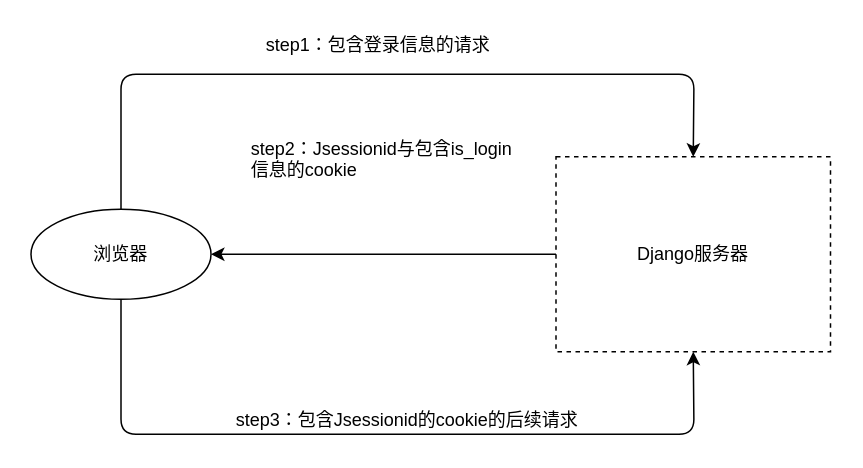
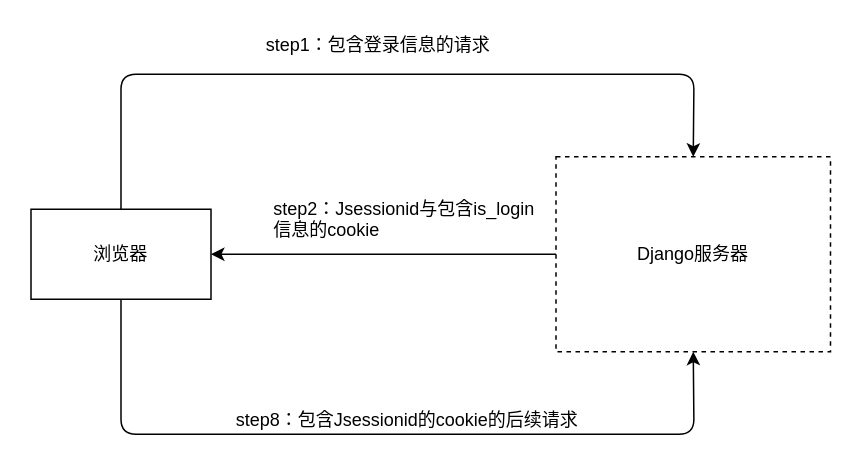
  <mxCell id="0" />
  <mxCell id="1" parent="0" />
- <mxCell id="2" value="浏览器" style="ellipse;whiteSpace=wrap;html=1;" vertex="1" parent="1"><mxGeometry x="20" y="139" width="120" height="60" as="geometry" /></mxCell>
+ <mxCell id="2" value="浏览器" style="rounded=0;whiteSpace=wrap;html=1;" vertex="1" parent="1"><mxGeometry x="20" y="139" width="120" height="60" as="geometry" /></mxCell>
  <mxCell id="3" value="Django服务器" style="rounded=0;whiteSpace=wrap;html=1;dashed=1;" vertex="1" parent="1"><mxGeometry x="370" y="104" width="183" height="130" as="geometry" /></mxCell>
  <mxCell id="4" value="" style="endArrow=classic;html=1;entryX=0.5;entryY=0;entryDx=0;entryDy=0;exitX=0.5;exitY=0;exitDx=0;exitDy=0;" edge="1" parent="1" source="2" target="3"><mxGeometry width="50" height="50" relative="1" as="geometry"><mxPoint x="20" y="309" as="sourcePoint" /><mxPoint x="70" y="259" as="targetPoint" /><Array as="points"><mxPoint x="80" y="49" /><mxPoint x="462" y="49" /></Array></mxGeometry></mxCell>
  <mxCell id="5" value="" style="endArrow=classic;html=1;exitX=0;exitY=0.5;exitDx=0;exitDy=0;entryX=1;entryY=0.5;entryDx=0;entryDy=0;" edge="1" parent="1" source="3" target="2"><mxGeometry width="50" height="50" relative="1" as="geometry"><mxPoint x="150" y="199" as="sourcePoint" /><mxPoint x="200" y="149" as="targetPoint" /></mxGeometry></mxCell>
  <mxCell id="6" value="" style="endArrow=classic;html=1;exitX=0.5;exitY=1;exitDx=0;exitDy=0;entryX=0.5;entryY=1;entryDx=0;entryDy=0;" edge="1" parent="1" source="2" target="3"><mxGeometry width="50" height="50" relative="1" as="geometry"><mxPoint x="70" y="249" as="sourcePoint" /><mxPoint x="120" y="199" as="targetPoint" /><Array as="points"><mxPoint x="80" y="289" /><mxPoint x="462" y="289" /></Array></mxGeometry></mxCell>
  <mxCell id="7" value="step1：包含登录信息的请求" style="text;html=1;resizable=0;points=[];autosize=1;align=left;verticalAlign=top;spacingTop=-4;" vertex="1" parent="1"><mxGeometry x="175" y="20" width="170" height="20" as="geometry" /></mxCell>
- <mxCell id="8" value="step2：Jsessionid与包含is_login&lt;br&gt;信息的cookie&lt;br&gt;&lt;br&gt;" style="text;html=1;resizable=0;points=[];autosize=1;align=left;verticalAlign=top;spacingTop=-4;" vertex="1" parent="1"><mxGeometry x="165" y="89" width="190" height="40" as="geometry" /></mxCell>
- <mxCell id="9" value="step3：包含Jsessionid的cookie的后续请求" style="text;html=1;resizable=0;points=[];autosize=1;align=left;verticalAlign=top;spacingTop=-4;" vertex="1" parent="1"><mxGeometry x="155" y="270" width="240" height="20" as="geometry" /></mxCell>
+ <mxCell id="8" value="step2：Jsessionid与包含is_login&lt;br&gt;信息的cookie&lt;br&gt;&lt;br&gt;" style="text;html=1;resizable=0;points=[];autosize=1;align=left;verticalAlign=top;spacingTop=-4;" vertex="1" parent="1"><mxGeometry x="180" y="129" width="190" height="40" as="geometry" /></mxCell>
+ <mxCell id="9" value="step8：包含Jsessionid的cookie的后续请求" style="text;html=1;resizable=0;points=[];autosize=1;align=left;verticalAlign=top;spacingTop=-4;" vertex="1" parent="1"><mxGeometry x="155" y="270" width="240" height="20" as="geometry" /></mxCell>
